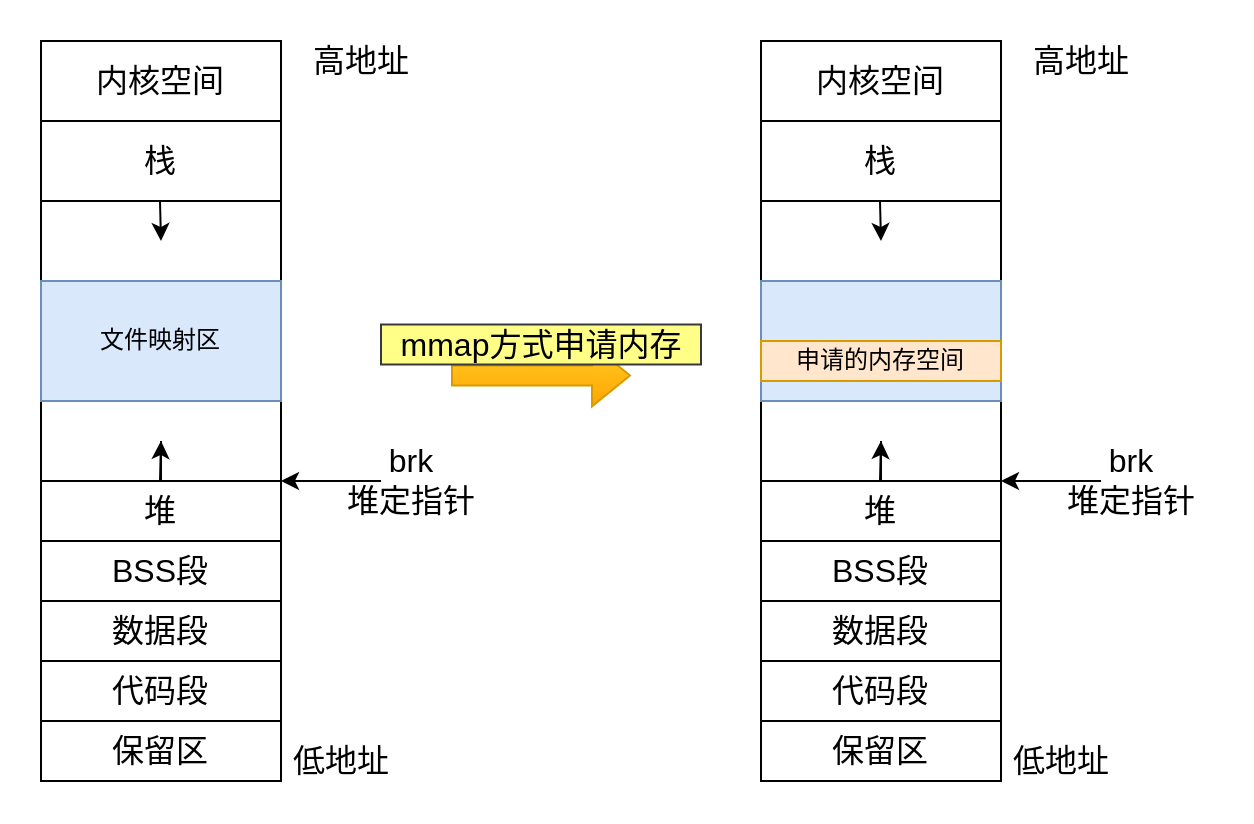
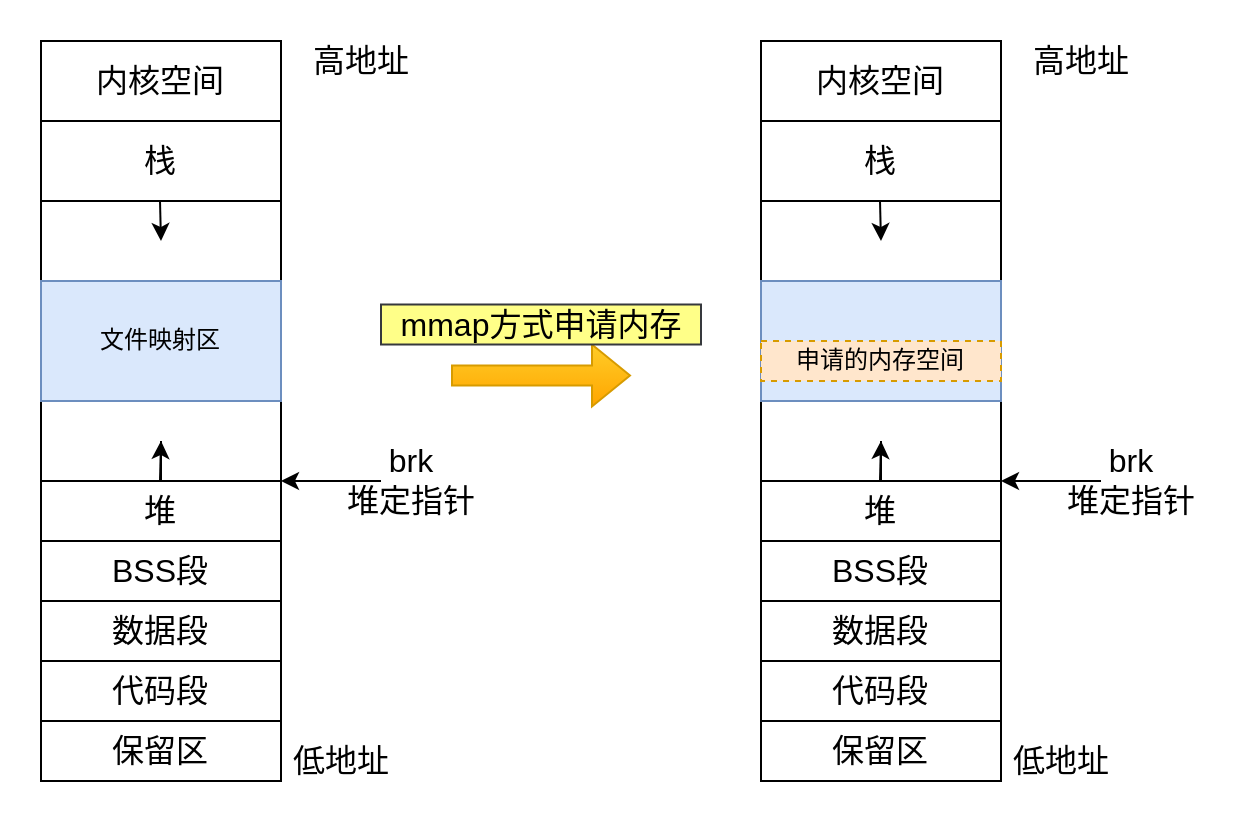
  <mxCell id="0" />
  <mxCell id="1" parent="0" />
  <mxCell id="2" value="栈" style="rounded=0;whiteSpace=wrap;html=1;fontSize=16;" vertex="1" parent="1"><mxGeometry x="20" y="60" width="120" height="40" as="geometry" /></mxCell>
  <mxCell id="3" value="" style="rounded=0;whiteSpace=wrap;html=1;fontSize=16;" vertex="1" parent="1"><mxGeometry x="20" y="100" width="120" height="140" as="geometry" /></mxCell>
  <mxCell id="4" value="" style="edgeStyle=orthogonalEdgeStyle;rounded=0;orthogonalLoop=1;jettySize=auto;html=1;" edge="1" parent="1" source="5" target="3"><mxGeometry relative="1" as="geometry" /></mxCell>
  <mxCell id="5" value="堆" style="rounded=0;whiteSpace=wrap;html=1;fontSize=16;" vertex="1" parent="1"><mxGeometry x="20" y="240" width="120" height="30" as="geometry" /></mxCell>
  <mxCell id="6" value="BSS段" style="rounded=0;whiteSpace=wrap;html=1;fontSize=16;" vertex="1" parent="1"><mxGeometry x="20" y="270" width="120" height="30" as="geometry" /></mxCell>
  <mxCell id="7" value="内核空间" style="rounded=0;whiteSpace=wrap;html=1;fontSize=16;" vertex="1" parent="1"><mxGeometry x="20" y="20" width="120" height="40" as="geometry" /></mxCell>
  <mxCell id="8" value="数据段" style="rounded=0;whiteSpace=wrap;html=1;fontSize=16;" vertex="1" parent="1"><mxGeometry x="20" y="300" width="120" height="30" as="geometry" /></mxCell>
  <mxCell id="9" value="代码段" style="rounded=0;whiteSpace=wrap;html=1;fontSize=16;" vertex="1" parent="1"><mxGeometry x="20" y="330" width="120" height="30" as="geometry" /></mxCell>
  <mxCell id="10" value="保留区" style="rounded=0;whiteSpace=wrap;html=1;fontSize=16;" vertex="1" parent="1"><mxGeometry x="20" y="360" width="120" height="30" as="geometry" /></mxCell>
  <mxCell id="11" value="" style="endArrow=classic;html=1;rounded=0;fontSize=16;" edge="1" parent="1"><mxGeometry width="50" height="50" relative="1" as="geometry"><mxPoint x="79.5" y="100" as="sourcePoint" /><mxPoint x="80" y="120" as="targetPoint" /></mxGeometry></mxCell>
  <mxCell id="12" value="" style="endArrow=classic;html=1;rounded=0;fontSize=16;" edge="1" parent="1"><mxGeometry width="50" height="50" relative="1" as="geometry"><mxPoint x="79.5" y="240" as="sourcePoint" /><mxPoint x="80" y="220" as="targetPoint" /></mxGeometry></mxCell>
  <mxCell id="13" value="" style="endArrow=classic;html=1;rounded=0;entryX=1;entryY=0;entryDx=0;entryDy=0;fontSize=16;" edge="1" parent="1"><mxGeometry width="50" height="50" relative="1" as="geometry"><mxPoint x="190" y="240" as="sourcePoint" /><mxPoint x="140" y="240" as="targetPoint" /></mxGeometry></mxCell>
  <mxCell id="14" value="brk&lt;br&gt;堆定指针" style="text;html=1;align=center;verticalAlign=middle;resizable=0;points=[];autosize=1;strokeColor=none;fillColor=none;fontSize=16;" vertex="1" parent="1"><mxGeometry x="165" y="220" width="80" height="40" as="geometry" /></mxCell>
  <mxCell id="15" value="高地址" style="text;html=1;align=center;verticalAlign=middle;resizable=0;points=[];autosize=1;strokeColor=none;fillColor=none;fontSize=16;" vertex="1" parent="1"><mxGeometry x="150" y="20" width="60" height="20" as="geometry" /></mxCell>
  <mxCell id="16" value="低地址" style="text;html=1;align=center;verticalAlign=middle;resizable=0;points=[];autosize=1;strokeColor=none;fillColor=none;fontSize=16;" vertex="1" parent="1"><mxGeometry x="140" y="370" width="60" height="20" as="geometry" /></mxCell>
  <mxCell id="17" value="" style="shape=flexArrow;endArrow=classic;html=1;rounded=0;fontSize=16;fillColor=#ffcd28;gradientColor=#ffa500;strokeColor=#d79b00;" edge="1" parent="1"><mxGeometry width="50" height="50" relative="1" as="geometry"><mxPoint x="225" y="187.25" as="sourcePoint" /><mxPoint x="315" y="187.25" as="targetPoint" /></mxGeometry></mxCell>
- <mxCell id="18" value="mmap方式申请内存" style="text;html=1;align=center;verticalAlign=middle;resizable=0;points=[];autosize=1;strokeColor=#36393d;fillColor=#ffff88;fontSize=16;" vertex="1" parent="1"><mxGeometry x="190" y="161.75" width="160" height="20" as="geometry" /></mxCell>
+ <mxCell id="18" value="mmap方式申请内存" style="text;html=1;align=center;verticalAlign=middle;resizable=0;points=[];autosize=1;strokeColor=#36393d;fillColor=#ffff88;fontSize=16;" vertex="1" parent="1"><mxGeometry x="190" y="151.75" width="160" height="20" as="geometry" /></mxCell>
  <mxCell id="19" value="文件映射区" style="rounded=0;whiteSpace=wrap;html=1;fillColor=#dae8fc;strokeColor=#6c8ebf;" vertex="1" parent="1"><mxGeometry x="20" y="140" width="120" height="60" as="geometry" /></mxCell>
  <mxCell id="20" value="栈" style="rounded=0;whiteSpace=wrap;html=1;fontSize=16;" vertex="1" parent="1"><mxGeometry x="380" y="60" width="120" height="40" as="geometry" /></mxCell>
  <mxCell id="21" value="" style="rounded=0;whiteSpace=wrap;html=1;fontSize=16;" vertex="1" parent="1"><mxGeometry x="380" y="100" width="120" height="140" as="geometry" /></mxCell>
  <mxCell id="22" value="" style="edgeStyle=orthogonalEdgeStyle;rounded=0;orthogonalLoop=1;jettySize=auto;html=1;" edge="1" parent="1" source="23" target="21"><mxGeometry relative="1" as="geometry" /></mxCell>
  <mxCell id="23" value="堆" style="rounded=0;whiteSpace=wrap;html=1;fontSize=16;" vertex="1" parent="1"><mxGeometry x="380" y="240" width="120" height="30" as="geometry" /></mxCell>
  <mxCell id="24" value="BSS段" style="rounded=0;whiteSpace=wrap;html=1;fontSize=16;" vertex="1" parent="1"><mxGeometry x="380" y="270" width="120" height="30" as="geometry" /></mxCell>
  <mxCell id="25" value="内核空间" style="rounded=0;whiteSpace=wrap;html=1;fontSize=16;" vertex="1" parent="1"><mxGeometry x="380" y="20" width="120" height="40" as="geometry" /></mxCell>
  <mxCell id="26" value="数据段" style="rounded=0;whiteSpace=wrap;html=1;fontSize=16;" vertex="1" parent="1"><mxGeometry x="380" y="300" width="120" height="30" as="geometry" /></mxCell>
  <mxCell id="27" value="代码段" style="rounded=0;whiteSpace=wrap;html=1;fontSize=16;" vertex="1" parent="1"><mxGeometry x="380" y="330" width="120" height="30" as="geometry" /></mxCell>
  <mxCell id="28" value="保留区" style="rounded=0;whiteSpace=wrap;html=1;fontSize=16;" vertex="1" parent="1"><mxGeometry x="380" y="360" width="120" height="30" as="geometry" /></mxCell>
  <mxCell id="29" value="" style="endArrow=classic;html=1;rounded=0;fontSize=16;" edge="1" parent="1"><mxGeometry width="50" height="50" relative="1" as="geometry"><mxPoint x="439.5" y="100" as="sourcePoint" /><mxPoint x="440" y="120" as="targetPoint" /></mxGeometry></mxCell>
  <mxCell id="30" value="" style="endArrow=classic;html=1;rounded=0;fontSize=16;" edge="1" parent="1"><mxGeometry width="50" height="50" relative="1" as="geometry"><mxPoint x="439.5" y="240" as="sourcePoint" /><mxPoint x="440" y="220" as="targetPoint" /></mxGeometry></mxCell>
  <mxCell id="31" value="" style="endArrow=classic;html=1;rounded=0;entryX=1;entryY=0;entryDx=0;entryDy=0;fontSize=16;" edge="1" parent="1"><mxGeometry width="50" height="50" relative="1" as="geometry"><mxPoint x="550" y="240" as="sourcePoint" /><mxPoint x="500" y="240" as="targetPoint" /></mxGeometry></mxCell>
  <mxCell id="32" value="brk&lt;br&gt;堆定指针" style="text;html=1;align=center;verticalAlign=middle;resizable=0;points=[];autosize=1;strokeColor=none;fillColor=none;fontSize=16;" vertex="1" parent="1"><mxGeometry x="525" y="220" width="80" height="40" as="geometry" /></mxCell>
  <mxCell id="33" value="高地址" style="text;html=1;align=center;verticalAlign=middle;resizable=0;points=[];autosize=1;strokeColor=none;fillColor=none;fontSize=16;" vertex="1" parent="1"><mxGeometry x="510" y="20" width="60" height="20" as="geometry" /></mxCell>
  <mxCell id="34" value="低地址" style="text;html=1;align=center;verticalAlign=middle;resizable=0;points=[];autosize=1;strokeColor=none;fillColor=none;fontSize=16;" vertex="1" parent="1"><mxGeometry x="500" y="370" width="60" height="20" as="geometry" /></mxCell>
  <mxCell id="35" value="" style="rounded=0;whiteSpace=wrap;html=1;fillColor=#dae8fc;strokeColor=#6c8ebf;" vertex="1" parent="1"><mxGeometry x="380" y="140" width="120" height="60" as="geometry" /></mxCell>
- <mxCell id="36" value="申请的内存空间" style="rounded=0;whiteSpace=wrap;html=1;fillColor=#ffe6cc;strokeColor=#d79b00;" vertex="1" parent="1"><mxGeometry x="380" y="170" width="120" height="20" as="geometry" /></mxCell>
+ <mxCell id="36" value="申请的内存空间" style="rounded=0;whiteSpace=wrap;html=1;fillColor=#ffe6cc;strokeColor=#d79b00;dashed=1;" vertex="1" parent="1"><mxGeometry x="380" y="170" width="120" height="20" as="geometry" /></mxCell>
